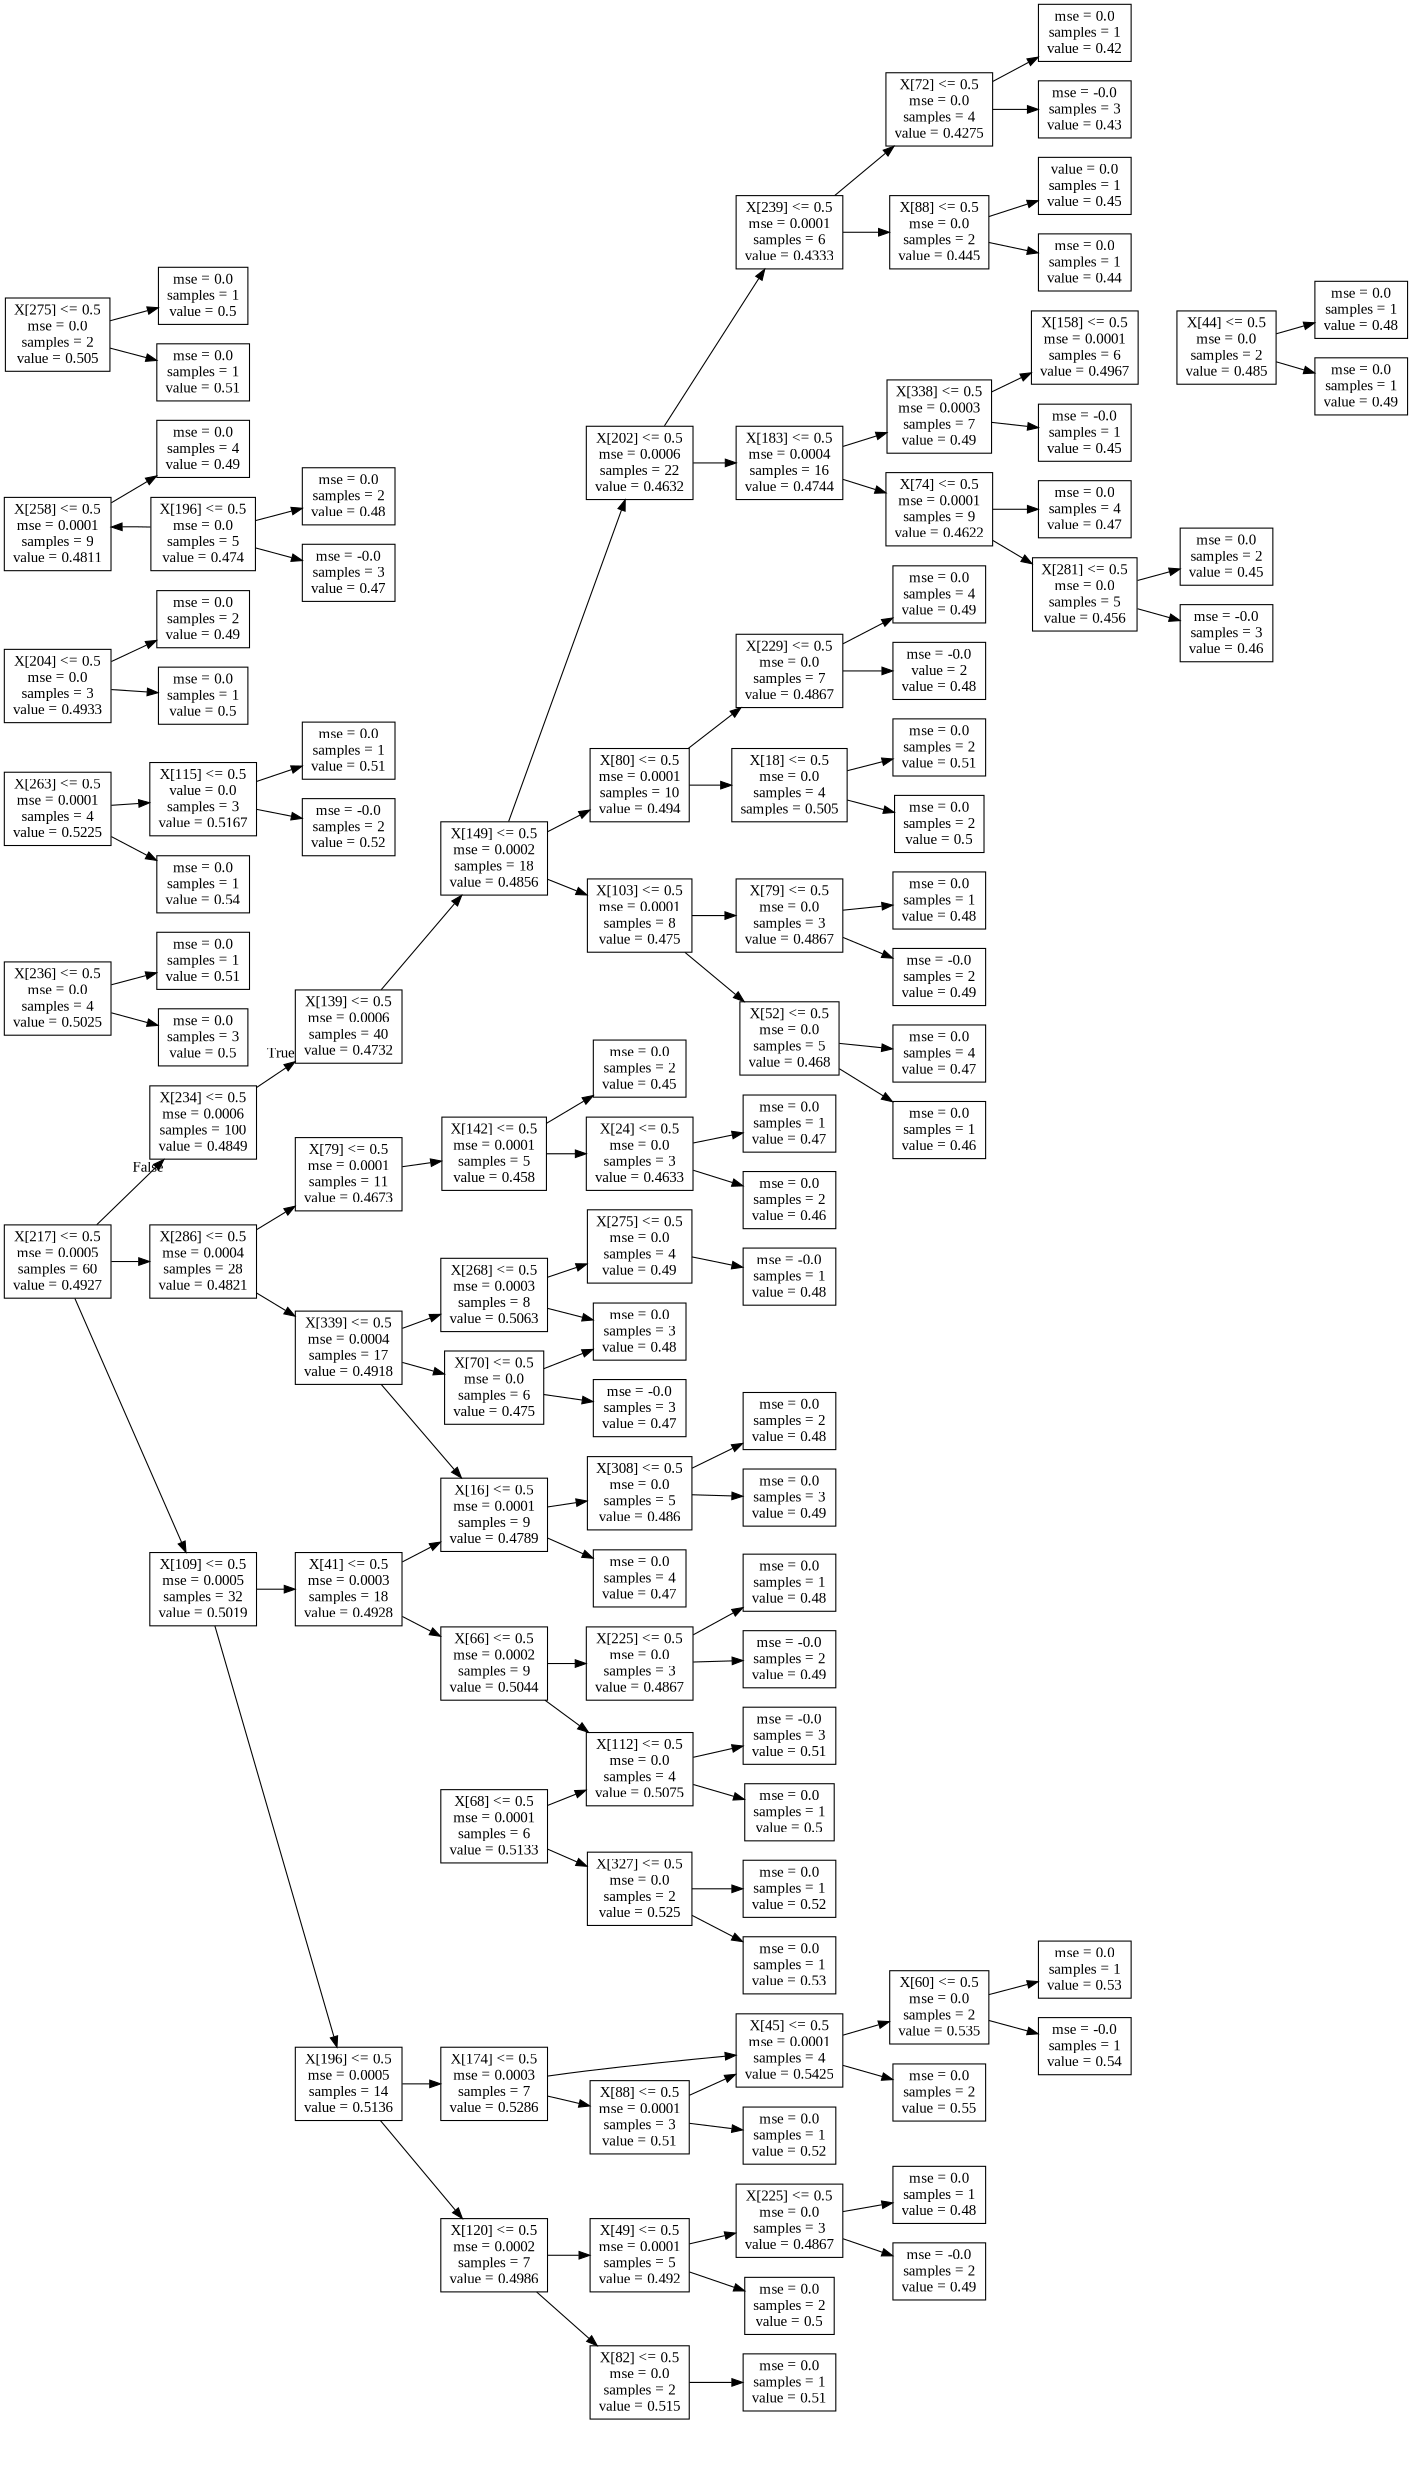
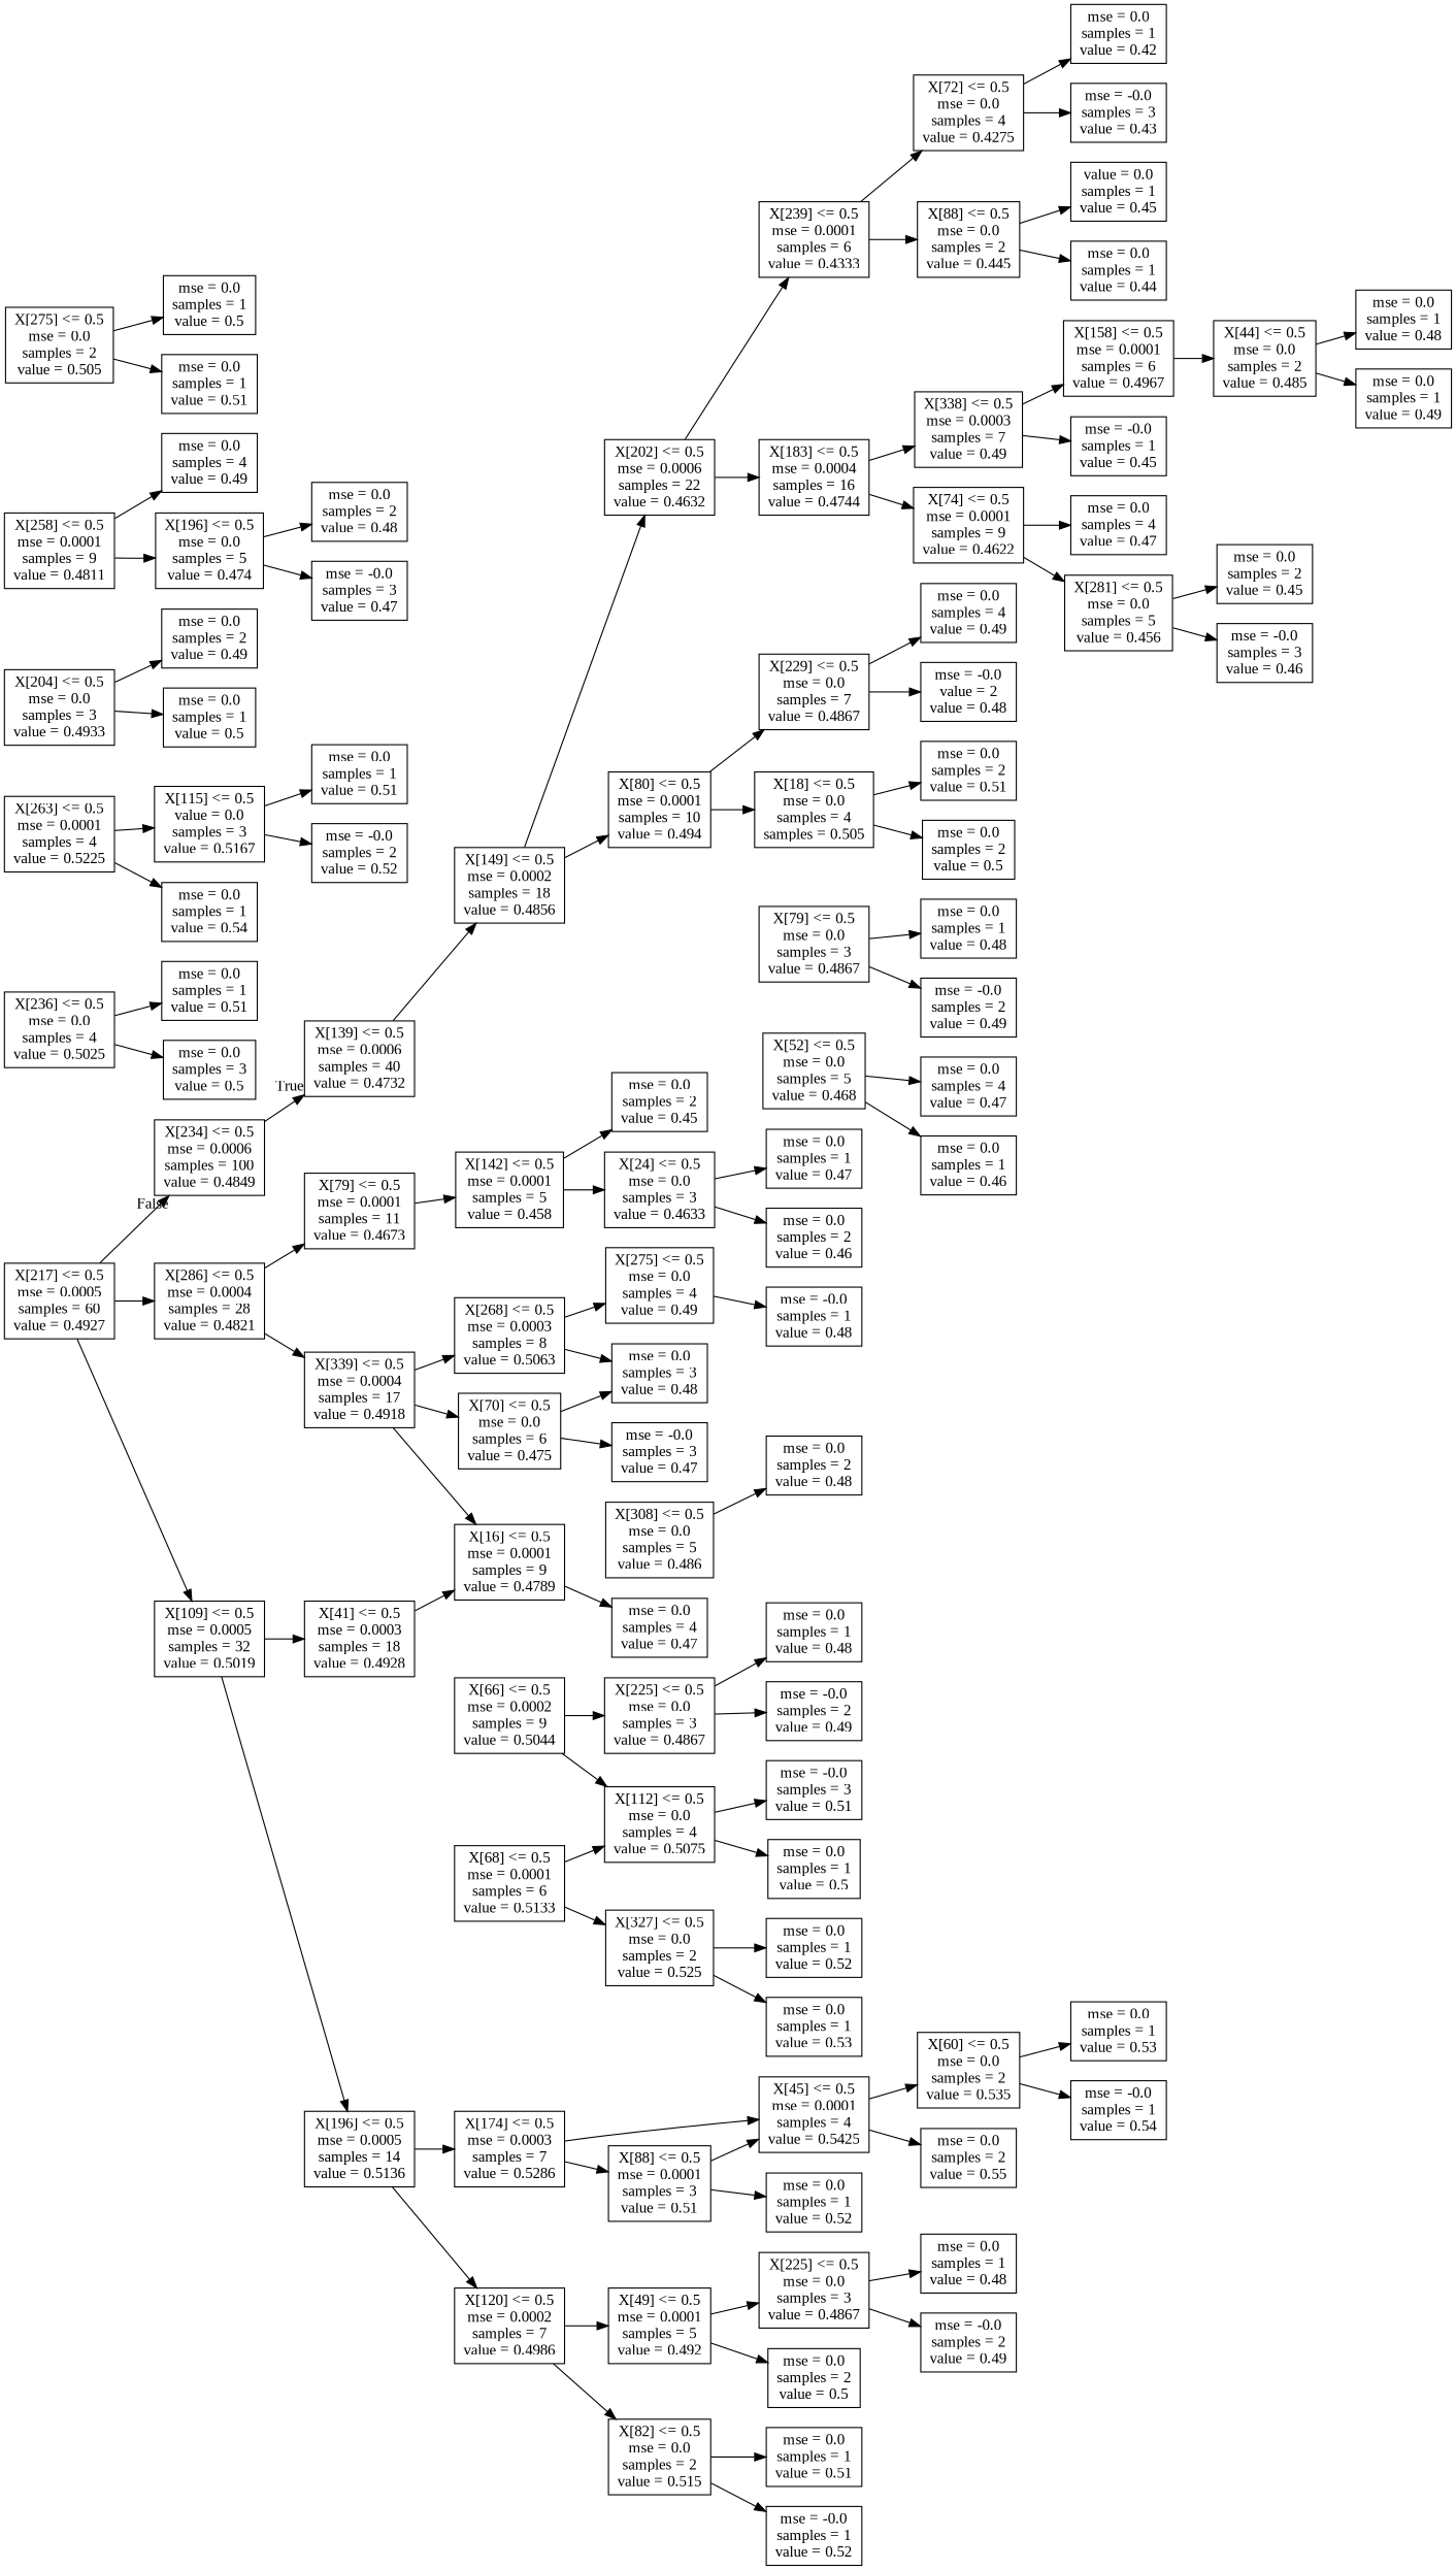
  digraph {
    fontname="Liberation Serif"
    rankdir=LR
    node [fontname="Liberation Serif" shape=box]
    edge [fontname="Liberation Serif"]
    n1 [label="X[234] <= 0.5\nmse = 0.0006\nsamples = 100\nvalue = 0.4849"]
    n2 [label="X[139] <= 0.5\nmse = 0.0006\nsamples = 40\nvalue = 0.4732"]
    n3 [label="X[149] <= 0.5\nmse = 0.0002\nsamples = 18\nvalue = 0.4856"]
    n4 [label="X[217] <= 0.5\nmse = 0.0005\nsamples = 60\nvalue = 0.4927"]
    n5 [label="X[286] <= 0.5\nmse = 0.0004\nsamples = 28\nvalue = 0.4821"]
    n6 [label="X[109] <= 0.5\nmse = 0.0005\nsamples = 32\nvalue = 0.5019"]
    n7 [label="X[202] <= 0.5\nmse = 0.0006\nsamples = 22\nvalue = 0.4632"]
    n8 [label="X[239] <= 0.5\nmse = 0.0001\nsamples = 6\nvalue = 0.4333"]
    n9 [label="X[183] <= 0.5\nmse = 0.0004\nsamples = 16\nvalue = 0.4744"]
    n10 [label="X[80] <= 0.5\nmse = 0.0001\nsamples = 10\nvalue = 0.494"]
-   n11 [label="X[103] <= 0.5\nmse = 0.0001\nsamples = 8\nvalue = 0.475"]
    n12 [label="X[72] <= 0.5\nmse = 0.0\nsamples = 4\nvalue = 0.4275"]
    n13 [label="X[88] <= 0.5\nmse = 0.0\nsamples = 2\nvalue = 0.445"]
    n14 [label="X[338] <= 0.5\nmse = 0.0003\nsamples = 7\nvalue = 0.49"]
    n15 [label="X[74] <= 0.5\nmse = 0.0001\nsamples = 9\nvalue = 0.4622"]
    n16 [label="mse = 0.0\nsamples = 1\nvalue = 0.42"]
    n17 [label="mse = -0.0\nsamples = 3\nvalue = 0.43"]
    n18 [label="value = 0.0\nsamples = 1\nvalue = 0.45"]
    n19 [label="mse = 0.0\nsamples = 1\nvalue = 0.44"]
    n20 [label="X[158] <= 0.5\nmse = 0.0001\nsamples = 6\nvalue = 0.4967"]
    n21 [label="mse = -0.0\nsamples = 1\nvalue = 0.45"]
    n22 [label="mse = 0.0\nsamples = 4\nvalue = 0.47"]
    n23 [label="X[281] <= 0.5\nmse = 0.0\nsamples = 5\nvalue = 0.456"]
    n24 [label="X[44] <= 0.5\nmse = 0.0\nsamples = 2\nvalue = 0.485"]
    n25 [label="X[236] <= 0.5\nmse = 0.0\nsamples = 4\nvalue = 0.5025"]
    n26 [label="mse = 0.0\nsamples = 1\nvalue = 0.51"]
    n27 [label="mse = 0.0\nsamples = 3\nvalue = 0.5"]
    n28 [label="mse = 0.0\nsamples = 1\nvalue = 0.48"]
    n29 [label="mse = 0.0\nsamples = 1\nvalue = 0.49"]
    n30 [label="mse = 0.0\nsamples = 2\nvalue = 0.45"]
    n31 [label="mse = -0.0\nsamples = 3\nvalue = 0.46"]
    n32 [label="X[229] <= 0.5\nmse = 0.0\nsamples = 7\nvalue = 0.4867"]
    n33 [label="X[18] <= 0.5\nmse = 0.0\nsamples = 4\nsamples = 0.505"]
    n34 [label="X[79] <= 0.5\nmse = 0.0\nsamples = 3\nvalue = 0.4867"]
    n35 [label="X[52] <= 0.5\nmse = 0.0\nsamples = 5\nvalue = 0.468"]
    n36 [label="mse = 0.0\nsamples = 4\nvalue = 0.49"]
    n37 [label="mse = -0.0\nvalue = 2\nvalue = 0.48"]
    n38 [label="mse = 0.0\nsamples = 2\nvalue = 0.51"]
    n39 [label="mse = 0.0\nsamples = 2\nvalue = 0.5"]
    n40 [label="mse = 0.0\nsamples = 1\nvalue = 0.48"]
    n41 [label="mse = -0.0\nsamples = 2\nvalue = 0.49"]
    n42 [label="mse = 0.0\nsamples = 4\nvalue = 0.47"]
    n43 [label="mse = 0.0\nsamples = 1\nvalue = 0.46"]
    n44 [label="X[79] <= 0.5\nmse = 0.0001\nsamples = 11\nvalue = 0.4673"]
    n45 [label="X[339] <= 0.5\nmse = 0.0004\nsamples = 17\nvalue = 0.4918"]
    n46 [label="X[41] <= 0.5\nmse = 0.0003\nsamples = 18\nvalue = 0.4928"]
    n47 [label="X[196] <= 0.5\nmse = 0.0005\nsamples = 14\nvalue = 0.5136"]
    n48 [label="X[142] <= 0.5\nmse = 0.0001\nsamples = 5\nvalue = 0.458"]
    n49 [label="X[70] <= 0.5\nmse = 0.0\nsamples = 6\nvalue = 0.475"]
    n50 [label="X[268] <= 0.5\nmse = 0.0003\nsamples = 8\nvalue = 0.5063"]
    n51 [label="X[16] <= 0.5\nmse = 0.0001\nsamples = 9\nvalue = 0.4789"]
    n52 [label="mse = 0.0\nsamples = 2\nvalue = 0.45"]
    n53 [label="X[24] <= 0.5\nmse = 0.0\nsamples = 3\nvalue = 0.4633"]
    n54 [label="mse = 0.0\nsamples = 3\nvalue = 0.48"]
    n55 [label="mse = -0.0\nsamples = 3\nvalue = 0.47"]
    n56 [label="mse = 0.0\nsamples = 1\nvalue = 0.47"]
    n57 [label="mse = 0.0\nsamples = 2\nvalue = 0.46"]
    n58 [label="X[275] <= 0.5\nmse = 0.0\nsamples = 4\nvalue = 0.49"]
    n59 [label="X[308] <= 0.5\nmse = 0.0\nsamples = 5\nvalue = 0.486"]
    n60 [label="mse = 0.0\nsamples = 4\nvalue = 0.47"]
    n61 [label="X[263] <= 0.5\nmse = 0.0001\nsamples = 4\nvalue = 0.5225"]
    n62 [label="X[115] <= 0.5\nvalue = 0.0\nsamples = 3\nvalue = 0.5167"]
    n63 [label="mse = 0.0\nsamples = 1\nvalue = 0.54"]
    n64 [label="mse = -0.0\nsamples = 1\nvalue = 0.48"]
    n65 [label="mse = 0.0\nsamples = 1\nvalue = 0.51"]
    n66 [label="mse = -0.0\nsamples = 2\nvalue = 0.52"]
    n67 [label="X[204] <= 0.5\nmse = 0.0\nsamples = 3\nvalue = 0.4933"]
    n68 [label="mse = 0.0\nsamples = 2\nvalue = 0.49"]
    n69 [label="mse = 0.0\nsamples = 1\nvalue = 0.5"]
    n70 [label="mse = 0.0\nsamples = 2\nvalue = 0.48"]
-   n71 [label="mse = 0.0\nsamples = 3\nvalue = 0.49"]
    n72 [label="X[66] <= 0.5\nmse = 0.0002\nsamples = 9\nvalue = 0.5044"]
    n73 [label="X[174] <= 0.5\nmse = 0.0003\nsamples = 7\nvalue = 0.5286"]
    n74 [label="X[120] <= 0.5\nmse = 0.0002\nsamples = 7\nvalue = 0.4986"]
    n75 [label="X[258] <= 0.5\nmse = 0.0001\nsamples = 9\nvalue = 0.4811"]
    n76 [label="mse = 0.0\nsamples = 4\nvalue = 0.49"]
    n77 [label="X[196] <= 0.5\nmse = 0.0\nsamples = 5\nvalue = 0.474"]
    n78 [label="X[225] <= 0.5\nmse = 0.0\nsamples = 3\nvalue = 0.4867"]
    n79 [label="X[112] <= 0.5\nmse = 0.0\nsamples = 4\nvalue = 0.5075"]
    n80 [label="mse = 0.0\nsamples = 2\nvalue = 0.48"]
    n81 [label="mse = -0.0\nsamples = 3\nvalue = 0.47"]
    n82 [label="X[68] <= 0.5\nmse = 0.0001\nsamples = 6\nvalue = 0.5133"]
    n83 [label="X[327] <= 0.5\nmse = 0.0\nsamples = 2\nvalue = 0.525"]
    n84 [label="mse = 0.0\nsamples = 1\nvalue = 0.48"]
    n85 [label="mse = -0.0\nsamples = 2\nvalue = 0.49"]
    n86 [label="mse = 0.0\nsamples = 1\nvalue = 0.52"]
    n87 [label="mse = 0.0\nsamples = 1\nvalue = 0.53"]
    n88 [label="mse = -0.0\nsamples = 3\nvalue = 0.51"]
    n89 [label="mse = 0.0\nsamples = 1\nvalue = 0.5"]
    n90 [label="X[45] <= 0.5\nmse = 0.0001\nsamples = 4\nvalue = 0.5425"]
    n91 [label="X[88] <= 0.5\nmse = 0.0001\nsamples = 3\nvalue = 0.51"]
    n92 [label="X[49] <= 0.5\nmse = 0.0001\nsamples = 5\nvalue = 0.492"]
    n93 [label="X[82] <= 0.5\nmse = 0.0\nsamples = 2\nvalue = 0.515"]
    n94 [label="X[60] <= 0.5\nmse = 0.0\nsamples = 2\nvalue = 0.535"]
    n95 [label="mse = 0.0\nsamples = 2\nvalue = 0.55"]
    n96 [label="mse = 0.0\nsamples = 1\nvalue = 0.52"]
    n97 [label="mse = 0.0\nsamples = 1\nvalue = 0.53"]
    n98 [label="mse = -0.0\nsamples = 1\nvalue = 0.54"]
    n99 [label="X[275] <= 0.5\nmse = 0.0\nsamples = 2\nvalue = 0.505"]
    n100 [label="mse = 0.0\nsamples = 1\nvalue = 0.5"]
    n101 [label="mse = 0.0\nsamples = 1\nvalue = 0.51"]
    n102 [label="X[225] <= 0.5\nmse = 0.0\nsamples = 3\nvalue = 0.4867"]
    n103 [label="mse = 0.0\nsamples = 2\nvalue = 0.5"]
    n104 [label="mse = 0.0\nsamples = 1\nvalue = 0.51"]
+   n105 [label="mse = -0.0\nsamples = 1\nvalue = 0.52"]
    n106 [label="mse = 0.0\nsamples = 1\nvalue = 0.48"]
    n107 [label="mse = -0.0\nsamples = 2\nvalue = 0.49"]
    n1 -> n2 [headlabel=True labelangle=45 labeldistance=2.5]
    n2 -> n3
    n3 -> n7
    n3 -> n10
-   n3 -> n11
    n4 -> n1 [headlabel=False labelangle=-45 labeldistance=2.5]
    n4 -> n5
    n4 -> n6
    n5 -> n44
    n5 -> n45
    n6 -> n46
    n6 -> n47
    n7 -> n8
    n7 -> n9
    n8 -> n12
    n8 -> n13
    n9 -> n14
    n9 -> n15
    n10 -> n32
    n10 -> n33
-   n11 -> n34
-   n11 -> n35
    n12 -> n16
    n12 -> n17
    n13 -> n18
    n13 -> n19
    n14 -> n20
    n14 -> n21
    n15 -> n22
    n15 -> n23
+   n20 -> n24
    n23 -> n30
    n23 -> n31
    n24 -> n28
    n24 -> n29
    n25 -> n26
    n25 -> n27
    n32 -> n36
    n32 -> n37
    n33 -> n38
    n33 -> n39
    n34 -> n40
    n34 -> n41
    n35 -> n42
    n35 -> n43
    n44 -> n48
    n45 -> n49
    n45 -> n50
    n45 -> n51
    n46 -> n51
-   n46 -> n72
    n47 -> n73
    n47 -> n74
    n48 -> n52
    n48 -> n53
    n49 -> n54
    n49 -> n55
    n50 -> n54
    n50 -> n58
-   n51 -> n59
    n51 -> n60
    n53 -> n56
    n53 -> n57
    n58 -> n64
    n59 -> n70
-   n59 -> n71
    n61 -> n62
    n61 -> n63
    n62 -> n65
    n62 -> n66
    n67 -> n68
    n67 -> n69
    n72 -> n78
    n72 -> n79
    n73 -> n90
    n73 -> n91
    n74 -> n92
    n74 -> n93
    n75 -> n76
-   n77 -> n75
+   n75 -> n77
    n77 -> n80
    n77 -> n81
    n78 -> n84
    n78 -> n85
    n79 -> n88
    n79 -> n89
    n82 -> n79
    n82 -> n83
    n83 -> n86
    n83 -> n87
    n90 -> n94
    n90 -> n95
    n91 -> n90
    n91 -> n96
    n92 -> n102
    n92 -> n103
    n93 -> n104
+   n93 -> n105
    n94 -> n97
    n94 -> n98
    n99 -> n100
    n99 -> n101
    n102 -> n106
    n102 -> n107
  }
